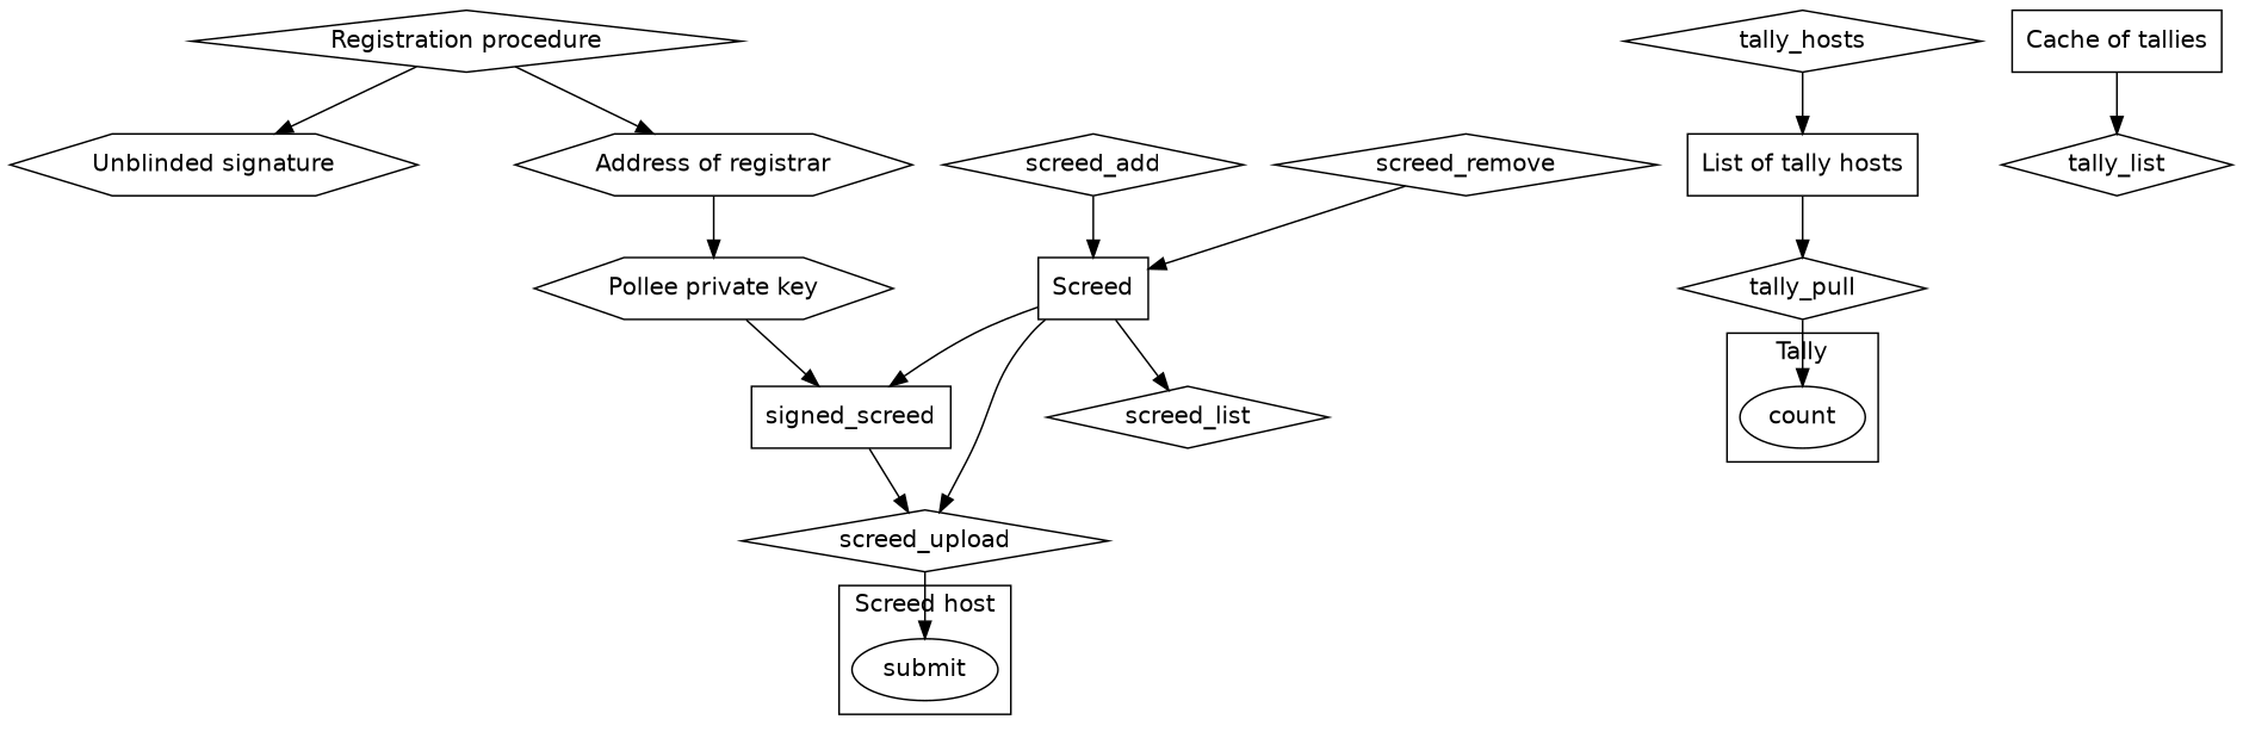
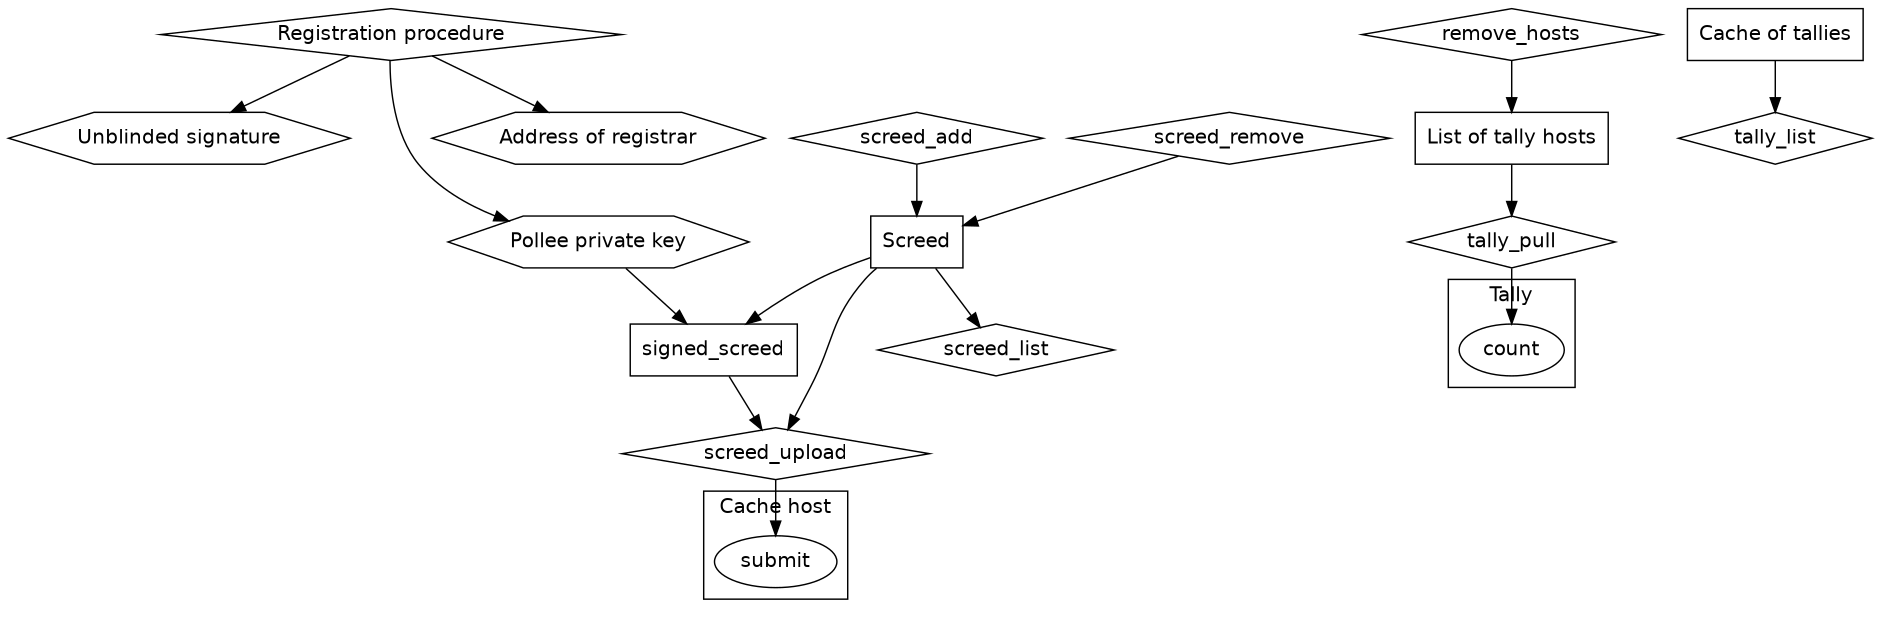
  digraph {
    fontname="DejaVu Sans"
    node [fontname="DejaVu Sans" shape=diamond]
    edge [fontname="DejaVu Sans"]
    submit [shape=""]
    count [shape=""]
    n3 [label="Unblinded signature" shape=hexagon]
    screed_upload
    n5 [label="Pollee private key" shape=hexagon]
    signed_screed [shape=box]
    n7 [label="Address of registrar" shape=hexagon]
    n8 [label=Screed shape=box]
    screed_list
    n10 [label="List of tally hosts" shape=box]
    tally_pull
    n12 [label="Cache of tallies" shape=box]
    tally_list
    n14 [label="Registration procedure"]
-   tally_hosts
+   tally_hosts [label=remove_hosts]
    screed_add
    screed_remove
    subgraph cluster_1 {
-     label="Screed host"
+     label="Cache host"
      submit
    }
    subgraph cluster_2 {
      label=Tally
      count
    }
    screed_upload -> submit
    n5 -> signed_screed
    signed_screed -> screed_upload
    n8 -> screed_upload
    n8 -> signed_screed
    n8 -> screed_list
    n10 -> tally_pull
    tally_pull -> count
    n12 -> tally_list
    n14 -> n3
-   n7 -> n5
+   n14 -> n5
    n14 -> n7
    tally_hosts -> n10
    screed_add -> n8
    screed_remove -> n8
  }
